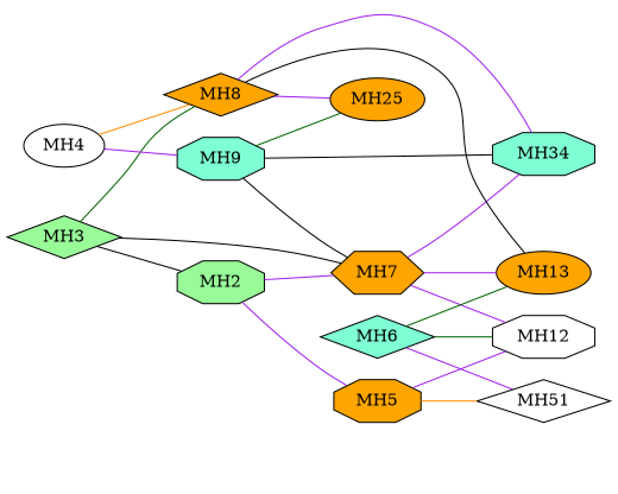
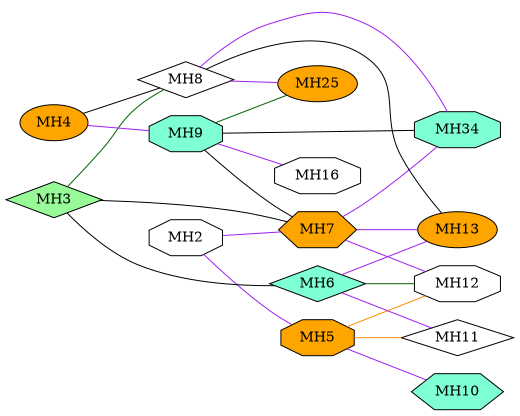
  digraph {
    rankdir=LR
    node [color=black fillcolor=white shape=octagon style=filled]
    edge [color=purple dir=none]
-   MH2 [fillcolor=palegreen]
+   MH2
    MH5 [fillcolor=orange]
    MH7 [fillcolor=orange shape=hexagon]
    MH3 [fillcolor=palegreen shape=diamond]
    MH6 [fillcolor=aquamarine shape=diamond]
-   MH8 [fillcolor=orange shape=diamond]
-   MH4 [shape=ellipse]
+   MH8 [shape=diamond]
+   MH4 [fillcolor=orange shape=ellipse]
    MH9 [fillcolor=aquamarine]
-   MH11 [shape=diamond label=MH51]
+   MH10 [fillcolor=aquamarine shape=hexagon]
+   MH11 [shape=diamond]
    MH12
    MH13 [fillcolor=orange shape=ellipse]
    n13 [fillcolor=aquamarine label=MH34]
    n14 [fillcolor=orange label=MH25 shape=ellipse]
+   MH16
    MH2 -> MH5
    MH2 -> MH7
+   MH5 -> MH10
    MH5 -> MH11 [color=darkorange]
-   MH5 -> MH12
+   MH5 -> MH12 [color=darkorange]
    MH7 -> MH12
    MH7 -> MH13
    MH7 -> n13
    MH3 -> MH7 [color=black]
-   MH3 -> MH2 [color=black]
+   MH3 -> MH6 [color=black]
    MH3 -> MH8 [color=darkgreen]
    MH6 -> MH11
    MH6 -> MH12 [color=darkgreen]
-   MH6 -> MH13 [color=darkgreen]
+   MH6 -> MH13
    MH8 -> MH13 [color=black]
    MH8 -> n13
    MH8 -> n14
-   MH4 -> MH8 [color=darkorange]
+   MH4 -> MH8 [color=black]
    MH4 -> MH9
    MH9 -> MH7 [color=black]
    MH9 -> n13 [color=black]
    MH9 -> n14 [color=darkgreen]
+   MH9 -> MH16
  }
